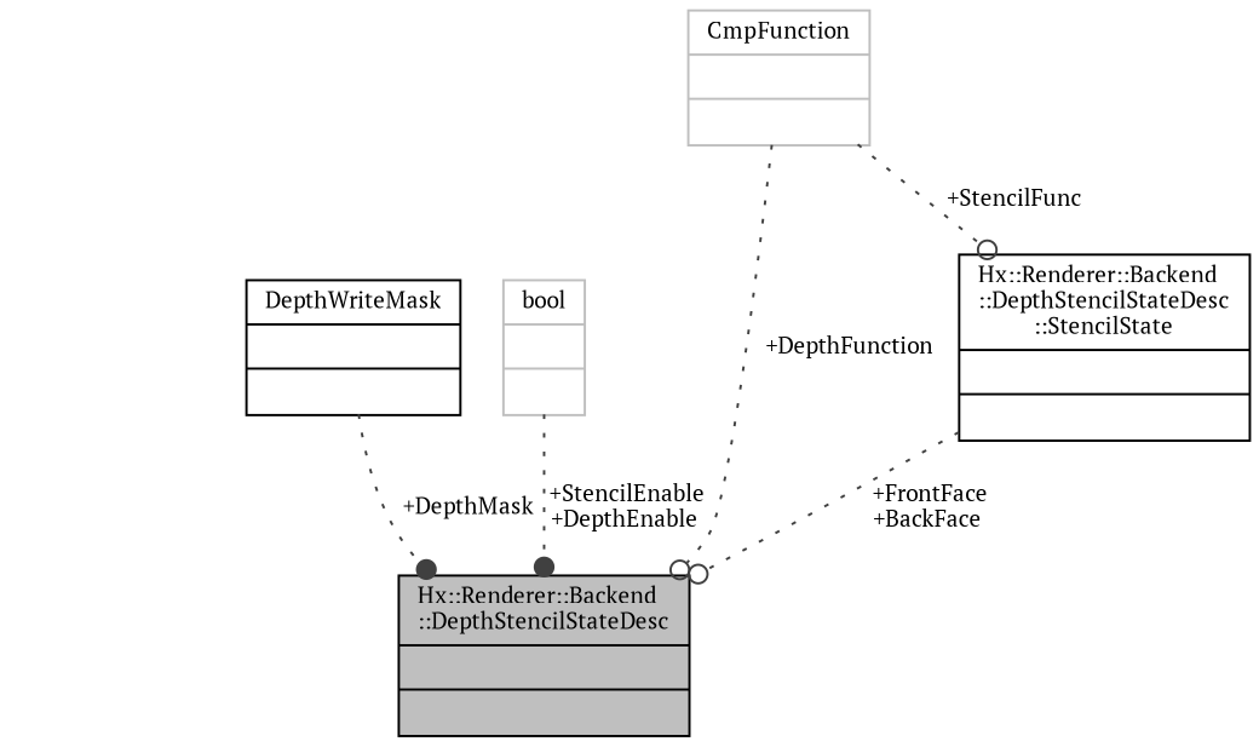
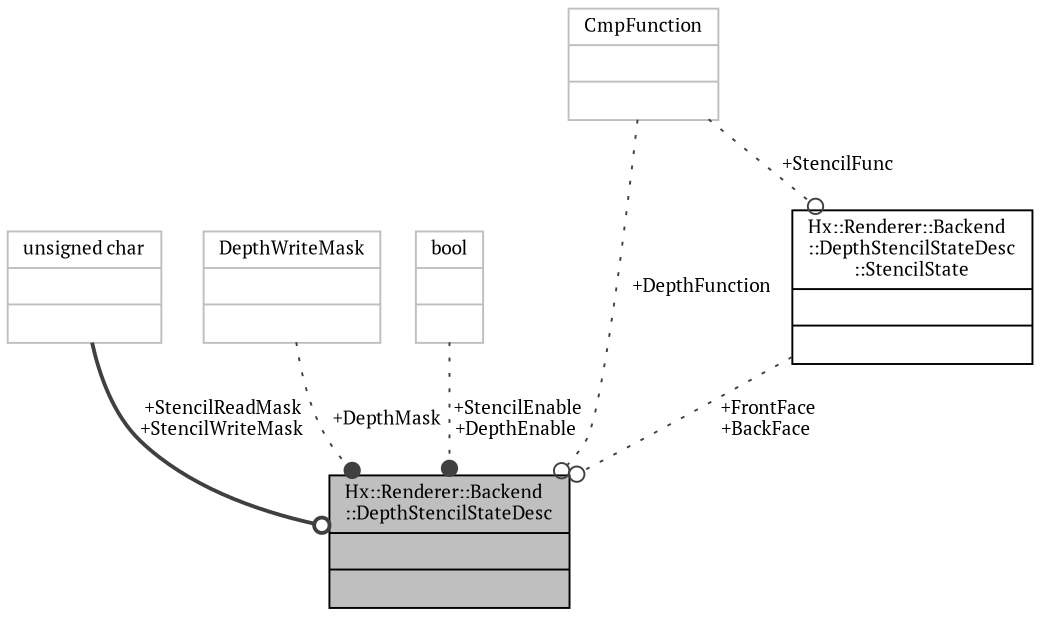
  digraph {
    fontname="PT Serif"
    node [color=grey75 fillcolor=white fontname="PT Serif" fontsize=10 shape=record style=filled]
    edge [arrowhead=odot color=grey25 fontname="PT Serif" fontsize=10 labelfontname=Helvetica labelfontsize=10 style=dotted]
    n1 [color=black fillcolor=grey75 fontcolor=black height=0.2 label="{Hx::Renderer::Backend\l::DepthStencilStateDesc\n||}" width=0.4]
-   n3 [color=black height=0.2 label="{DepthWriteMask\n||}" width=0.4]
+   n2 [height=0.2 label="{unsigned char\n||}" width=0.4]
+   n3 [height=0.2 label="{DepthWriteMask\n||}" width=0.4]
    n4 [height=0.2 label="{bool\n||}" width=0.4]
    n5 [color=black height=0.2 label="{Hx::Renderer::Backend\l::DepthStencilStateDesc\l::StencilState\n||}" width=0.4]
    n6 [height=0.2 label="{CmpFunction\n||}" width=0.4]
+   n2 -> n1 [label=" +StencilReadMask\n+StencilWriteMask" style=bold]
    n3 -> n1 [arrowhead=dot label=" +DepthMask"]
    n4 -> n1 [arrowhead=dot label=" +StencilEnable\n+DepthEnable"]
    n5 -> n1 [label=" +FrontFace\n+BackFace"]
    n6 -> n1 [label=" +DepthFunction"]
    n6 -> n5 [label=" +StencilFunc"]
  }
